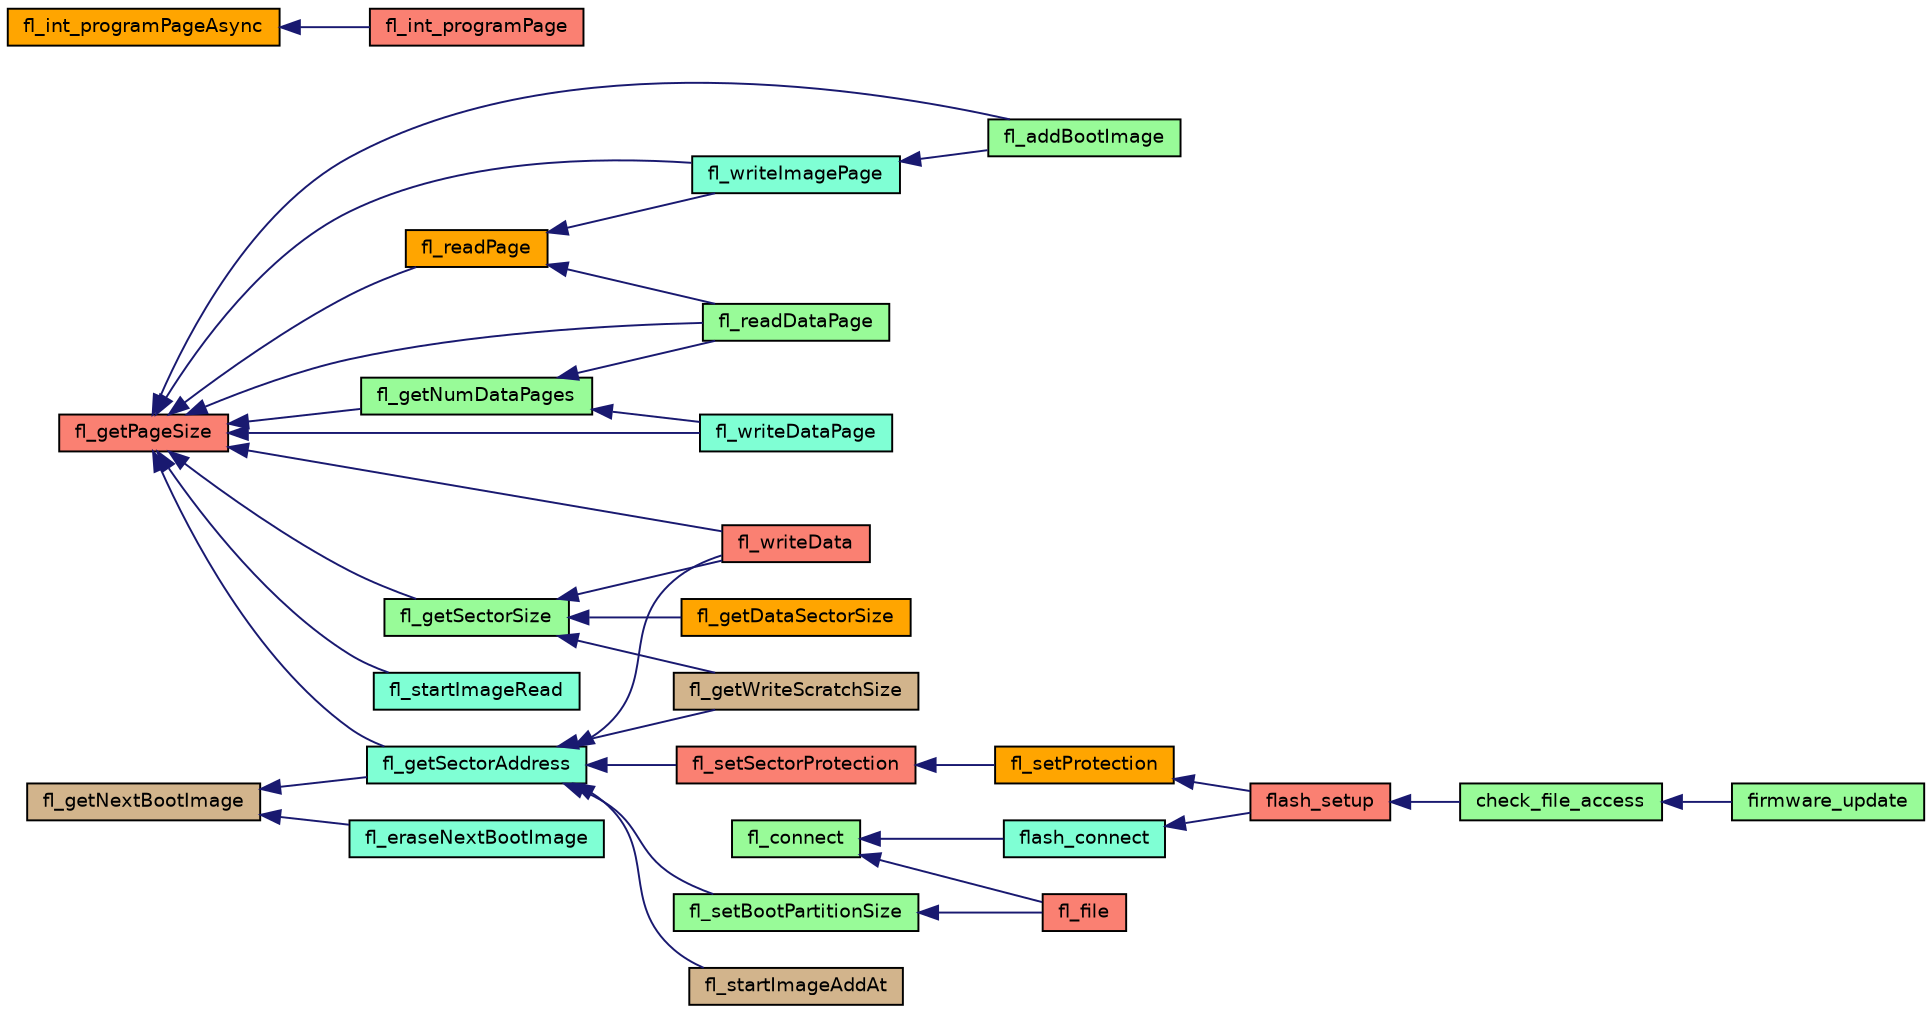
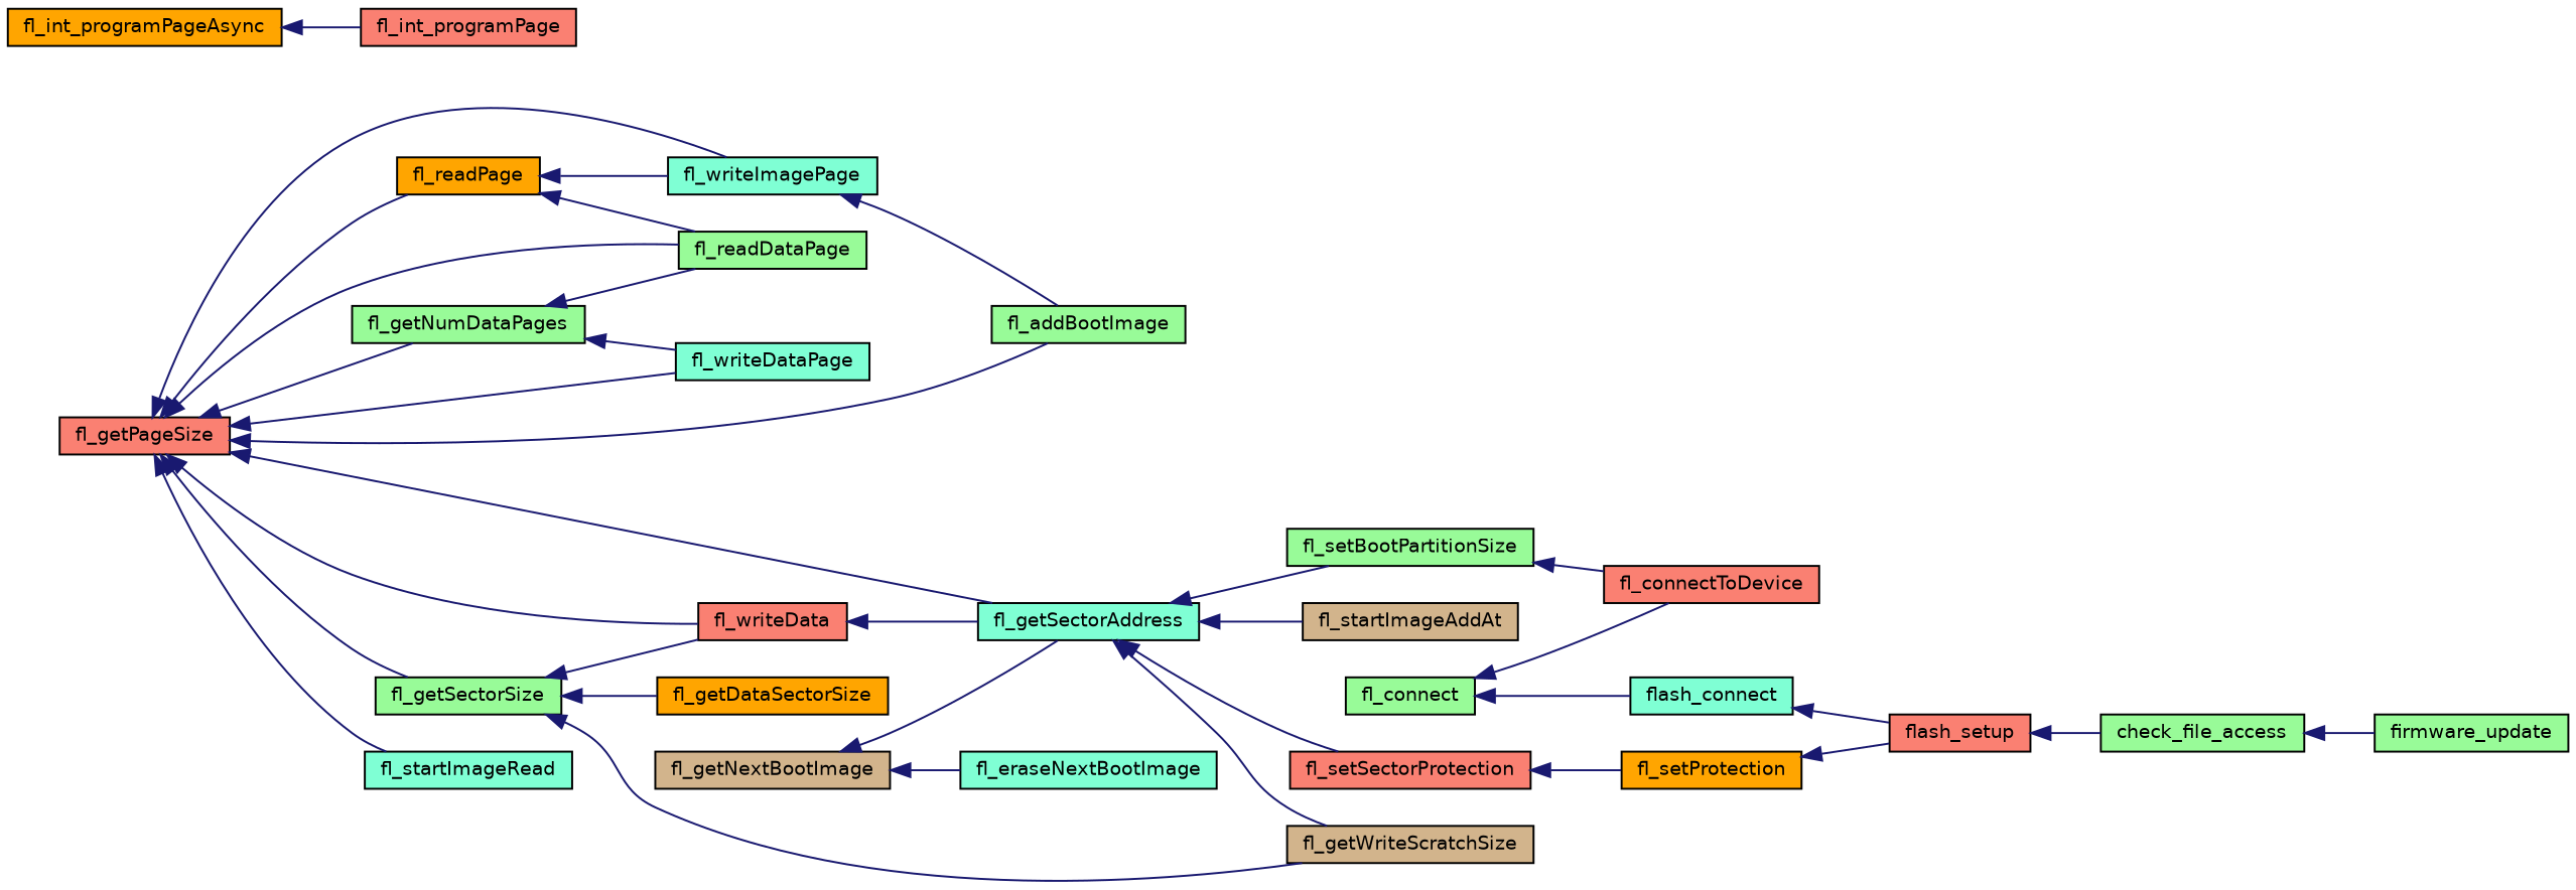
  digraph {
    rankdir=LR
    node [color=black fillcolor=palegreen fontname=Helvetica fontsize=10 shape=record style=filled]
    edge [color=midnightblue dir=back fontname=Helvetica fontsize=10 labelfontname=Helvetica labelfontsize=10 style=solid]
    n1 [fillcolor=salmon fontcolor=black height=0.2 label=fl_getPageSize width=0.4]
    n2 [height=0.2 label=fl_addBootImage width=0.4]
    n3 [height=0.2 label=fl_getNumDataPages width=0.4]
    n4 [height=0.2 label=fl_readDataPage width=0.4]
    n5 [fillcolor=aquamarine height=0.2 label=fl_writeDataPage width=0.4]
    n6 [fillcolor=aquamarine height=0.2 label=fl_getSectorAddress width=0.4]
    n7 [fillcolor=salmon height=0.2 label=fl_writeData width=0.4]
    n8 [height=0.2 label=fl_getSectorSize width=0.4]
    n9 [fillcolor=orange height=0.2 label=fl_readPage width=0.4]
    n10 [fillcolor=aquamarine height=0.2 label=fl_writeImagePage width=0.4]
    n11 [fillcolor=aquamarine height=0.2 label=fl_startImageRead width=0.4]
    n12 [fillcolor=salmon height=0.2 label=fl_setSectorProtection width=0.4]
    n13 [height=0.2 label=fl_setBootPartitionSize width=0.4]
    n14 [fillcolor=tan height=0.2 label=fl_startImageAddAt width=0.4]
    n15 [fillcolor=tan height=0.2 label=fl_getWriteScratchSize width=0.4]
    n16 [fillcolor=orange height=0.2 label=fl_getDataSectorSize width=0.4]
    n17 [fillcolor=orange height=0.2 label=fl_int_programPageAsync width=0.4]
    n18 [fillcolor=salmon height=0.2 label=fl_int_programPage width=0.4]
    n19 [fillcolor=orange height=0.2 label=fl_setProtection width=0.4]
-   n20 [fillcolor=salmon height=0.2 label=fl_file width=0.4]
+   n20 [fillcolor=salmon height=0.2 label=fl_connectToDevice width=0.4]
    n21 [fillcolor=tan height=0.2 label=fl_getNextBootImage width=0.4]
    n22 [fillcolor=aquamarine height=0.2 label=fl_eraseNextBootImage width=0.4]
    n23 [fillcolor=salmon height=0.2 label=flash_setup width=0.4]
    n24 [height=0.2 label=check_file_access width=0.4]
    n25 [height=0.2 label=firmware_update width=0.4]
    n26 [height=0.2 label=fl_connect width=0.4]
    n27 [fillcolor=aquamarine height=0.2 label=flash_connect width=0.4]
    n1 -> n2
    n1 -> n3
    n1 -> n4
    n1 -> n5
    n1 -> n6
    n1 -> n7
    n1 -> n8
    n1 -> n9
    n1 -> n10
    n1 -> n11
    n3 -> n4
    n3 -> n5
-   n6 -> n7
+   n7 -> n6
    n6 -> n12
    n6 -> n13
    n6 -> n14
    n6 -> n15
    n8 -> n7
    n8 -> n15
    n8 -> n16
    n9 -> n4
    n9 -> n10
    n10 -> n2
    n12 -> n19
    n13 -> n20
    n17 -> n18
    n19 -> n23
    n21 -> n6
    n21 -> n22
    n23 -> n24
    n24 -> n25
    n26 -> n20
    n26 -> n27
    n27 -> n23
  }
